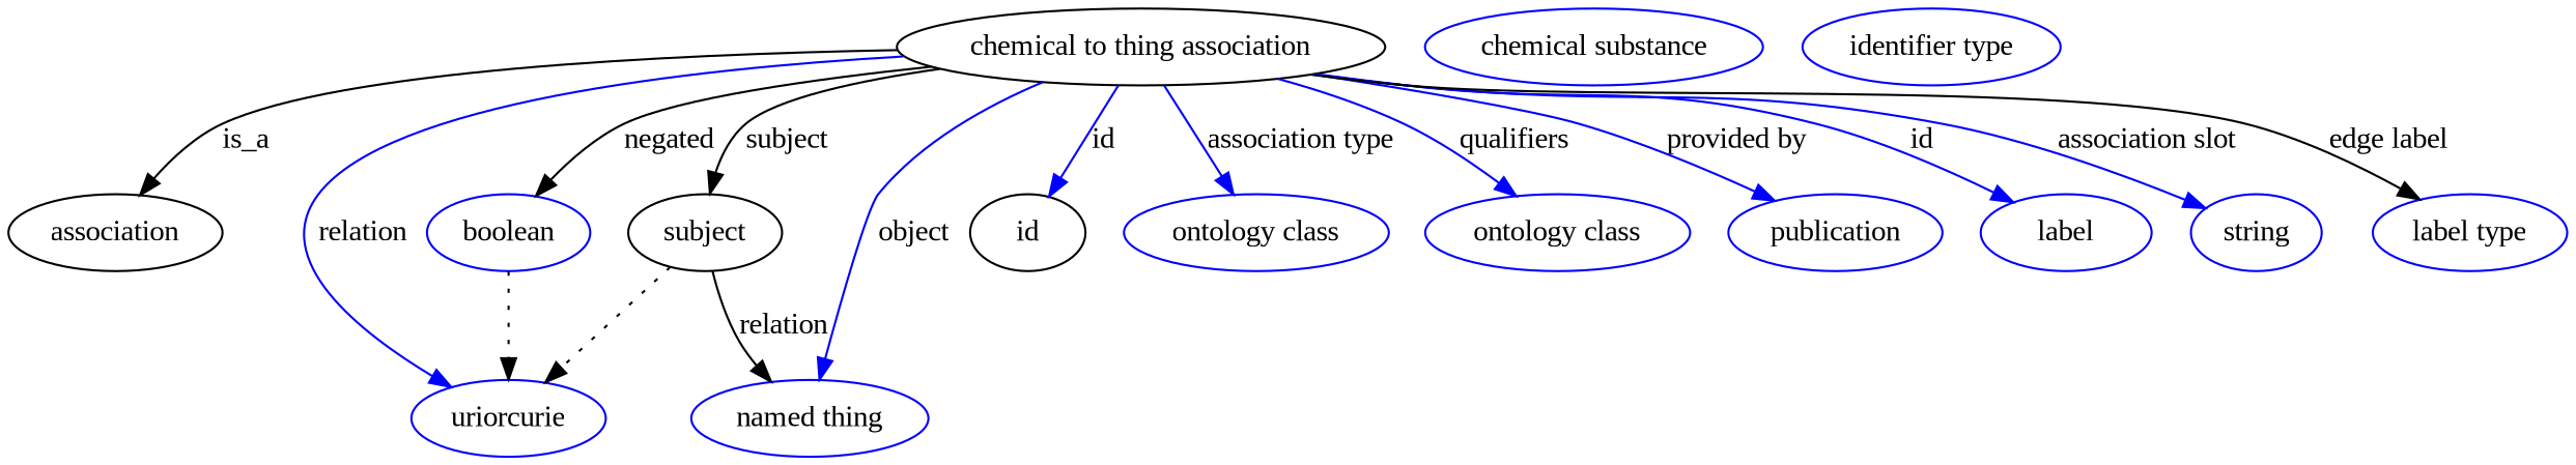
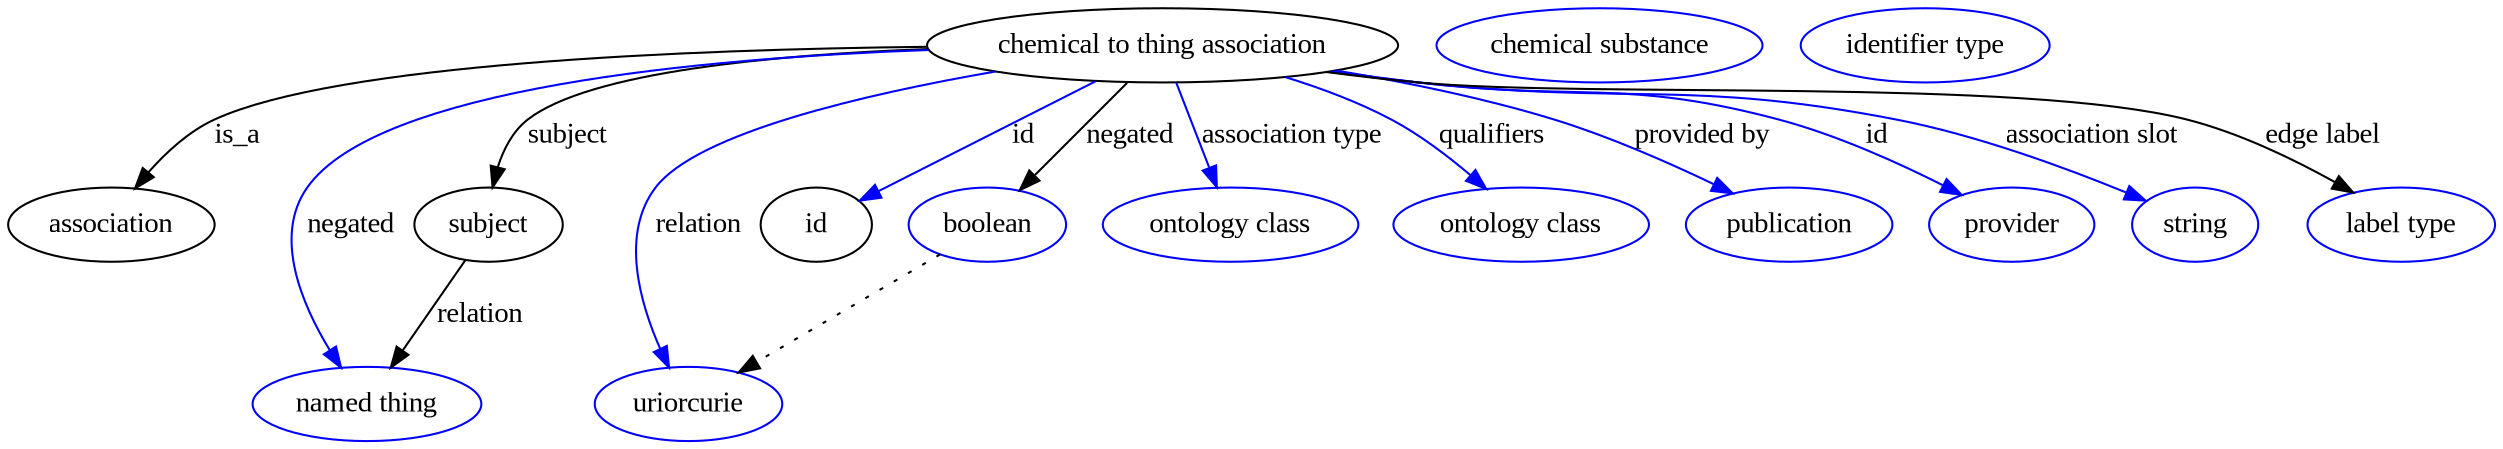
  digraph {
    fontname="Liberation Serif"
    node [fontname="Liberation Serif" color=blue]
    edge [fontname="Liberation Serif" color=blue style=solid]
    n1 [height=0.5 label="chemical to thing association" width=3.1391 color=""]
    association [height=0.5 width=1.3723 color=""]
    subject [height=0.5 width=0.97656 color=""]
    n4 [height=0.5 label=uriorcurie width=1.2492]
    n5 [height=0.5 label="named thing" width=1.5019]
    id [height=0.5 width=0.75 color=""]
    n7 [height=0.5 label=boolean width=1.0584]
    n8 [height=0.5 label="ontology class" width=1.6931]
    n9 [height=0.5 label="ontology class" width=1.6931]
    n10 [height=0.5 label=publication width=1.3859]
-   n11 [height=0.5 label=label width=1.1129]
+   n11 [height=0.5 label=provider width=1.1129]
    n12 [height=0.5 label=string width=0.8403]
    n13 [height=0.5 label="label type" width=1.2425]
    n14 [height=0.5 label="chemical substance" width=2.1837]
    n15 [height=0.5 label="identifier type" width=1.652]
    n1 -> association [label=is_a color="" style=""]
    n1 -> subject [color=black label=subject]
    n1 -> n4 [label=relation]
-   n1 -> n5 [label=object]
+   n1 -> n5 [label=negated]
    n1 -> id [label=id]
    n1 -> n7 [color=black label=negated]
    n1 -> n8 [label="association type"]
    n1 -> n9 [label=qualifiers]
    n1 -> n10 [label="provided by"]
    n1 -> n11 [label=id]
    n1 -> n12 [label="association slot"]
    n1 -> n13 [color=black label="edge label"]
-   subject -> n4 [style=dotted color=""]
    subject -> n5 [label=relation color="" style=""]
    n7 -> n4 [style=dotted color=""]
  }
